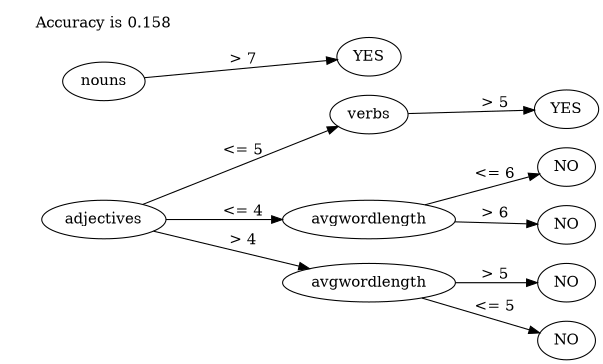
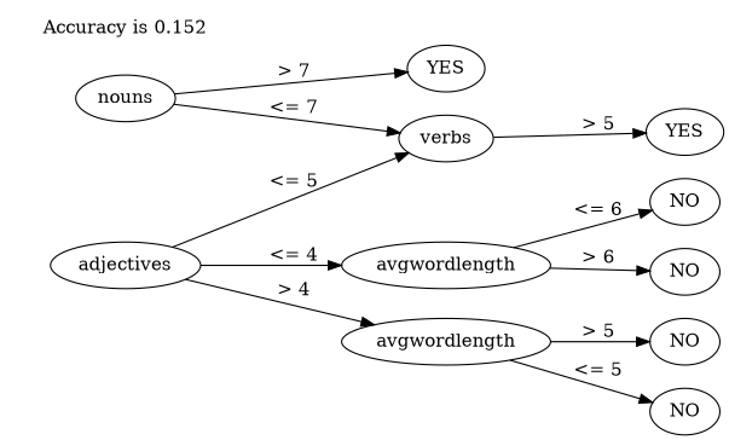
  digraph {
    rankdir=LR
    n1 [label=nouns]
    n2 [label=verbs]
    n3 [label=YES]
    n4 [label=YES]
    n5 [label=adjectives]
    n6 [label=avgwordlength]
    n7 [label=avgwordlength]
    n8 [label=NO]
    n9 [label=NO]
    n10 [label=NO]
    n11 [label=NO]
-   n12 [label="Accuracy is 0.158" penwidth=0]
+   n12 [label="Accuracy is 0.152" penwidth=0]
+   n1 -> n2 [label="<= 7"]
    n1 -> n3 [label="> 7"]
    n2 -> n4 [label="> 5"]
    n5 -> n2 [label="<= 5"]
    n5 -> n6 [label="<= 4"]
    n5 -> n7 [label="> 4"]
    n6 -> n8 [label="<= 6"]
    n6 -> n9 [label="> 6"]
    n7 -> n10 [label="<= 5"]
    n7 -> n11 [label="> 5"]
  }
